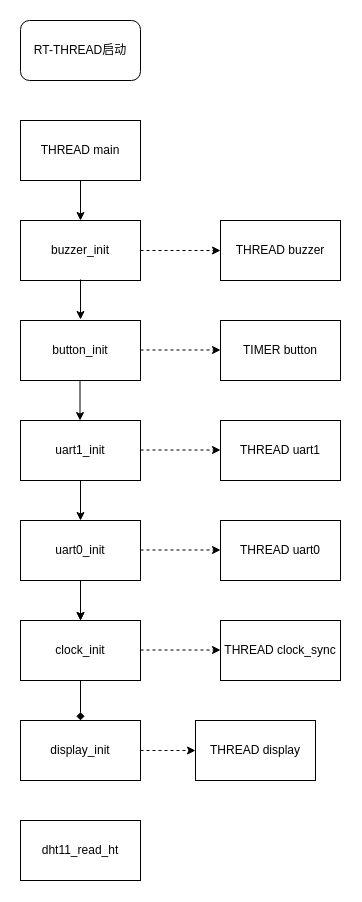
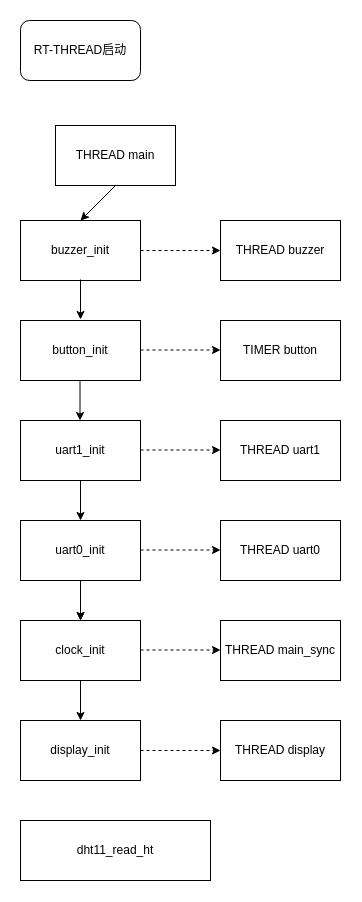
  <mxCell id="0" />
  <mxCell id="1" parent="0" />
  <mxCell id="2" value="RT-THREAD启动" style="rounded=1;whiteSpace=wrap;html=1;" vertex="1" parent="1"><mxGeometry x="20" y="20" width="120" height="60" as="geometry" /></mxCell>
- <mxCell id="3" value="THREAD main" style="rounded=0;whiteSpace=wrap;html=1;" vertex="1" parent="1"><mxGeometry x="20" y="120" width="120" height="60" as="geometry" /></mxCell>
+ <mxCell id="3" value="THREAD main" style="rounded=0;whiteSpace=wrap;html=1;" vertex="1" parent="1"><mxGeometry x="55" y="125" width="120" height="60" as="geometry" /></mxCell>
  <mxCell id="4" value="buzzer_init" style="rounded=0;whiteSpace=wrap;html=1;" vertex="1" parent="1"><mxGeometry x="20" y="220" width="120" height="60" as="geometry" /></mxCell>
  <mxCell id="5" value="THREAD buzzer" style="rounded=0;whiteSpace=wrap;html=1;" vertex="1" parent="1"><mxGeometry x="220" y="220" width="120" height="60" as="geometry" /></mxCell>
  <mxCell id="6" value="button_init" style="rounded=0;whiteSpace=wrap;html=1;" vertex="1" parent="1"><mxGeometry x="20" y="320" width="120" height="60" as="geometry" /></mxCell>
  <mxCell id="7" value="uart1_init" style="rounded=0;whiteSpace=wrap;html=1;" vertex="1" parent="1"><mxGeometry x="20" y="420" width="120" height="60" as="geometry" /></mxCell>
  <mxCell id="8" value="TIMER button" style="rounded=0;whiteSpace=wrap;html=1;" vertex="1" parent="1"><mxGeometry x="220" y="320" width="120" height="60" as="geometry" /></mxCell>
  <mxCell id="9" value="THREAD uart1" style="rounded=0;whiteSpace=wrap;html=1;" vertex="1" parent="1"><mxGeometry x="220" y="420" width="120" height="60" as="geometry" /></mxCell>
  <mxCell id="10" value="" style="edgeStyle=orthogonalEdgeStyle;rounded=0;orthogonalLoop=1;jettySize=auto;html=1;" edge="1" parent="1" source="11" target="13"><mxGeometry relative="1" as="geometry" /></mxCell>
  <mxCell id="11" value="uart0_init" style="rounded=0;whiteSpace=wrap;html=1;" vertex="1" parent="1"><mxGeometry x="20" y="520" width="120" height="60" as="geometry" /></mxCell>
  <mxCell id="12" value="THREAD uart0" style="rounded=0;whiteSpace=wrap;html=1;" vertex="1" parent="1"><mxGeometry x="220" y="520" width="120" height="60" as="geometry" /></mxCell>
  <mxCell id="13" value="clock_init" style="rounded=0;whiteSpace=wrap;html=1;" vertex="1" parent="1"><mxGeometry x="20" y="620" width="120" height="60" as="geometry" /></mxCell>
- <mxCell id="14" value="THREAD clock_sync" style="rounded=0;whiteSpace=wrap;html=1;" vertex="1" parent="1"><mxGeometry x="220" y="620" width="120" height="60" as="geometry" /></mxCell>
+ <mxCell id="14" value="THREAD main_sync" style="rounded=0;whiteSpace=wrap;html=1;" vertex="1" parent="1"><mxGeometry x="220" y="620" width="120" height="60" as="geometry" /></mxCell>
  <mxCell id="15" value="display_init" style="rounded=0;whiteSpace=wrap;html=1;" vertex="1" parent="1"><mxGeometry x="20" y="720" width="120" height="60" as="geometry" /></mxCell>
- <mxCell id="16" value="THREAD display" style="rounded=0;whiteSpace=wrap;html=1;" vertex="1" parent="1"><mxGeometry x="195" y="720" width="120" height="60" as="geometry" /></mxCell>
+ <mxCell id="16" value="THREAD display" style="rounded=0;whiteSpace=wrap;html=1;" vertex="1" parent="1"><mxGeometry x="220" y="720" width="120" height="60" as="geometry" /></mxCell>
  <mxCell id="17" value="" style="endArrow=classic;html=1;rounded=0;exitX=0.5;exitY=1;exitDx=0;exitDy=0;" edge="1" parent="1"><mxGeometry width="50" height="50" relative="1" as="geometry"><mxPoint x="80" y="279" as="sourcePoint" /><mxPoint x="80" y="319" as="targetPoint" /></mxGeometry></mxCell>
  <mxCell id="18" value="" style="endArrow=classic;html=1;rounded=0;exitX=0.5;exitY=1;exitDx=0;exitDy=0;" edge="1" parent="1"><mxGeometry width="50" height="50" relative="1" as="geometry"><mxPoint x="79.5" y="380" as="sourcePoint" /><mxPoint x="79.5" y="420" as="targetPoint" /></mxGeometry></mxCell>
  <mxCell id="19" value="" style="endArrow=classic;html=1;rounded=0;" edge="1" parent="1" source="11" target="13"><mxGeometry width="50" height="50" relative="1" as="geometry"><mxPoint x="79.5" y="580" as="sourcePoint" /><mxPoint x="79.5" y="620" as="targetPoint" /></mxGeometry></mxCell>
  <mxCell id="20" value="" style="endArrow=classic;html=1;rounded=0;exitX=0.5;exitY=1;exitDx=0;exitDy=0;entryX=0.5;entryY=0;entryDx=0;entryDy=0;" edge="1" parent="1" source="3" target="4"><mxGeometry width="50" height="50" relative="1" as="geometry"><mxPoint x="60" y="500" as="sourcePoint" /><mxPoint x="110" y="450" as="targetPoint" /></mxGeometry></mxCell>
  <mxCell id="21" value="" style="endArrow=classic;html=1;rounded=0;entryX=0;entryY=0.5;entryDx=0;entryDy=0;dashed=1;" edge="1" parent="1" target="16"><mxGeometry width="50" height="50" relative="1" as="geometry"><mxPoint x="140" y="750" as="sourcePoint" /><mxPoint x="190" y="700" as="targetPoint" /></mxGeometry></mxCell>
  <mxCell id="22" value="" style="endArrow=classic;html=1;rounded=0;entryX=0;entryY=0.5;entryDx=0;entryDy=0;dashed=1;" edge="1" parent="1"><mxGeometry width="50" height="50" relative="1" as="geometry"><mxPoint x="140" y="649.5" as="sourcePoint" /><mxPoint x="220" y="649.5" as="targetPoint" /></mxGeometry></mxCell>
  <mxCell id="23" value="" style="endArrow=classic;html=1;rounded=0;entryX=0;entryY=0.5;entryDx=0;entryDy=0;dashed=1;" edge="1" parent="1"><mxGeometry width="50" height="50" relative="1" as="geometry"><mxPoint x="140" y="549.5" as="sourcePoint" /><mxPoint x="220" y="549.5" as="targetPoint" /></mxGeometry></mxCell>
  <mxCell id="24" value="" style="endArrow=classic;html=1;rounded=0;entryX=0;entryY=0.5;entryDx=0;entryDy=0;dashed=1;" edge="1" parent="1"><mxGeometry width="50" height="50" relative="1" as="geometry"><mxPoint x="140" y="449.5" as="sourcePoint" /><mxPoint x="220" y="449.5" as="targetPoint" /></mxGeometry></mxCell>
  <mxCell id="25" value="" style="endArrow=classic;html=1;rounded=0;entryX=0;entryY=0.5;entryDx=0;entryDy=0;dashed=1;" edge="1" parent="1"><mxGeometry width="50" height="50" relative="1" as="geometry"><mxPoint x="140" y="349.5" as="sourcePoint" /><mxPoint x="220" y="349.5" as="targetPoint" /></mxGeometry></mxCell>
  <mxCell id="26" value="" style="endArrow=classic;html=1;rounded=0;entryX=0;entryY=0.5;entryDx=0;entryDy=0;dashed=1;" edge="1" parent="1"><mxGeometry width="50" height="50" relative="1" as="geometry"><mxPoint x="140" y="250" as="sourcePoint" /><mxPoint x="220" y="250" as="targetPoint" /></mxGeometry></mxCell>
  <mxCell id="27" value="" style="endArrow=classic;html=1;rounded=0;" edge="1" parent="1" source="7" target="11"><mxGeometry width="50" height="50" relative="1" as="geometry"><mxPoint x="78.5" y="481" as="sourcePoint" /><mxPoint x="78.5" y="521" as="targetPoint" /></mxGeometry></mxCell>
- <mxCell id="28" value="dht11_read_ht" style="rounded=0;whiteSpace=wrap;html=1;" vertex="1" parent="1"><mxGeometry x="20" y="820" width="120" height="60" as="geometry" /></mxCell>
- <mxCell id="29" value="" style="endArrow=diamond;html=1;rounded=0;exitX=0.5;exitY=1;exitDx=0;exitDy=0;" edge="1" parent="1" source="13" target="15"><mxGeometry width="50" height="50" relative="1" as="geometry"><mxPoint x="60" y="800" as="sourcePoint" /><mxPoint x="110" y="750" as="targetPoint" /></mxGeometry></mxCell>
+ <mxCell id="28" value="dht11_read_ht" style="rounded=0;whiteSpace=wrap;html=1;" vertex="1" parent="1"><mxGeometry x="20" y="820" width="190" height="60" as="geometry" /></mxCell>
+ <mxCell id="29" value="" style="endArrow=classic;html=1;rounded=0;exitX=0.5;exitY=1;exitDx=0;exitDy=0;" edge="1" parent="1" source="13" target="15"><mxGeometry width="50" height="50" relative="1" as="geometry"><mxPoint x="60" y="800" as="sourcePoint" /><mxPoint x="110" y="750" as="targetPoint" /></mxGeometry></mxCell>
